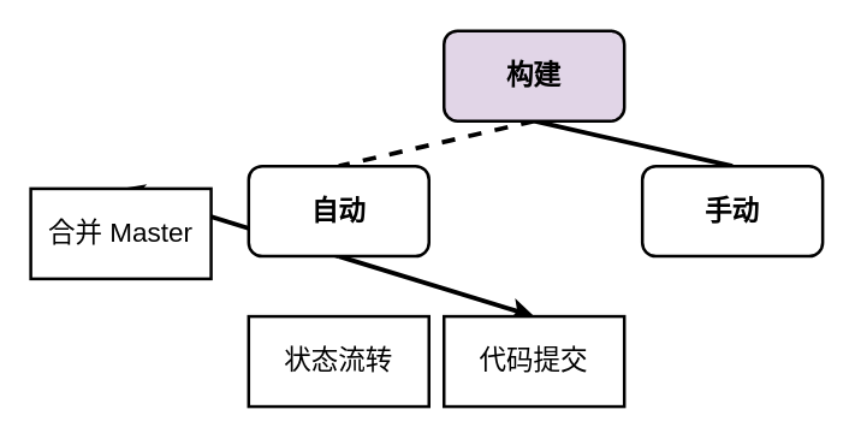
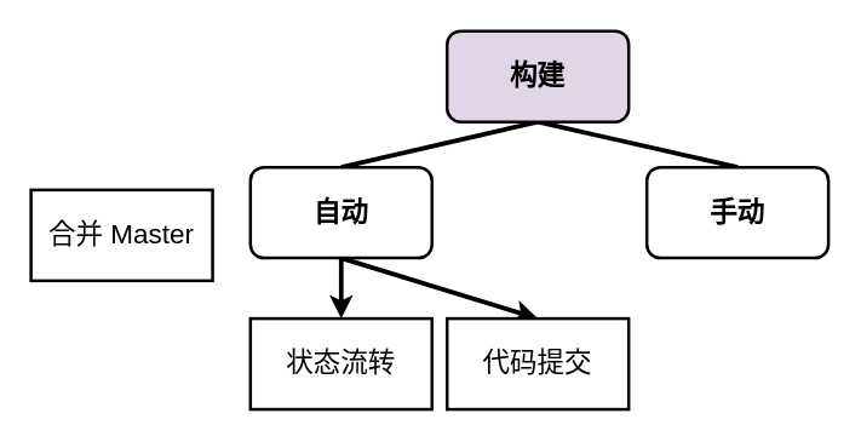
  <mxCell id="0" />
  <mxCell id="1" parent="0" />
- <mxCell id="2" style="rounded=0;orthogonalLoop=1;jettySize=auto;html=1;exitX=0.5;exitY=1;exitDx=0;exitDy=0;fontSize=18;entryX=0.5;entryY=0;entryDx=0;entryDy=0;strokeWidth=3;endArrow=none;endFill=0;dashed=1;" edge="1" parent="1" source="4" target="8"><mxGeometry relative="1" as="geometry" /></mxCell>
+ <mxCell id="2" style="rounded=0;orthogonalLoop=1;jettySize=auto;html=1;exitX=0.5;exitY=1;exitDx=0;exitDy=0;fontSize=18;entryX=0.5;entryY=0;entryDx=0;entryDy=0;strokeWidth=3;endArrow=none;endFill=0;" edge="1" parent="1" source="4" target="8"><mxGeometry relative="1" as="geometry" /></mxCell>
  <mxCell id="3" style="rounded=0;orthogonalLoop=1;jettySize=auto;html=1;exitX=0.5;exitY=1;exitDx=0;exitDy=0;fontSize=18;entryX=0.5;entryY=0;entryDx=0;entryDy=0;strokeWidth=3;endArrow=none;endFill=0;" edge="1" parent="1" source="4" target="9"><mxGeometry relative="1" as="geometry" /></mxCell>
  <mxCell id="4" value="&lt;b&gt;&lt;font style=&quot;font-size: 18px;&quot;&gt;构建&lt;/font&gt;&lt;/b&gt;" style="rounded=1;whiteSpace=wrap;html=1;strokeWidth=2;fillColor=#e1d5e7;" vertex="1" parent="1"><mxGeometry x="295" y="20" width="120" height="60" as="geometry" /></mxCell>
- <mxCell id="5" style="rounded=0;orthogonalLoop=1;jettySize=auto;html=1;exitX=0.5;exitY=1;exitDx=0;exitDy=0;fontSize=18;entryX=0.5;entryY=0;entryDx=0;entryDy=0;strokeWidth=3;" edge="1" parent="1" source="8" target="10"><mxGeometry relative="1" as="geometry"><mxPoint x="55" y="240" as="targetPoint" /></mxGeometry></mxCell>
+ <mxCell id="6" style="edgeStyle=none;rounded=0;orthogonalLoop=1;jettySize=auto;html=1;exitX=0.5;exitY=1;exitDx=0;exitDy=0;entryX=0.5;entryY=0;entryDx=0;entryDy=0;fontSize=18;strokeWidth=3;" edge="1" parent="1" source="8" target="11"><mxGeometry relative="1" as="geometry" /></mxCell>
  <mxCell id="7" style="edgeStyle=none;rounded=0;orthogonalLoop=1;jettySize=auto;html=1;exitX=0.5;exitY=1;exitDx=0;exitDy=0;entryX=0.5;entryY=0;entryDx=0;entryDy=0;fontSize=18;strokeWidth=3;" edge="1" parent="1" source="8" target="12"><mxGeometry relative="1" as="geometry" /></mxCell>
  <mxCell id="8" value="&lt;b&gt;&lt;font style=&quot;font-size: 18px;&quot;&gt;自动&lt;/font&gt;&lt;/b&gt;" style="rounded=1;whiteSpace=wrap;html=1;strokeWidth=2;" vertex="1" parent="1"><mxGeometry x="165" y="110" width="120" height="60" as="geometry" /></mxCell>
  <mxCell id="9" value="&lt;span style=&quot;font-size: 18px;&quot;&gt;&lt;b&gt;手动&lt;/b&gt;&lt;/span&gt;" style="rounded=1;whiteSpace=wrap;html=1;strokeWidth=2;" vertex="1" parent="1"><mxGeometry x="427" y="110" width="120" height="60" as="geometry" /></mxCell>
  <mxCell id="10" value="合并 Master" style="whiteSpace=wrap;html=1;fontSize=18;strokeWidth=2;" vertex="1" parent="1"><mxGeometry x="20" y="125" width="120" height="60" as="geometry" /></mxCell>
  <mxCell id="11" value="状态流转" style="whiteSpace=wrap;html=1;fontSize=18;strokeWidth=2;" vertex="1" parent="1"><mxGeometry x="165" y="210" width="120" height="60" as="geometry" /></mxCell>
  <mxCell id="12" value="代码提交" style="whiteSpace=wrap;html=1;fontSize=18;strokeWidth=2;" vertex="1" parent="1"><mxGeometry x="295" y="210" width="120" height="60" as="geometry" /></mxCell>
